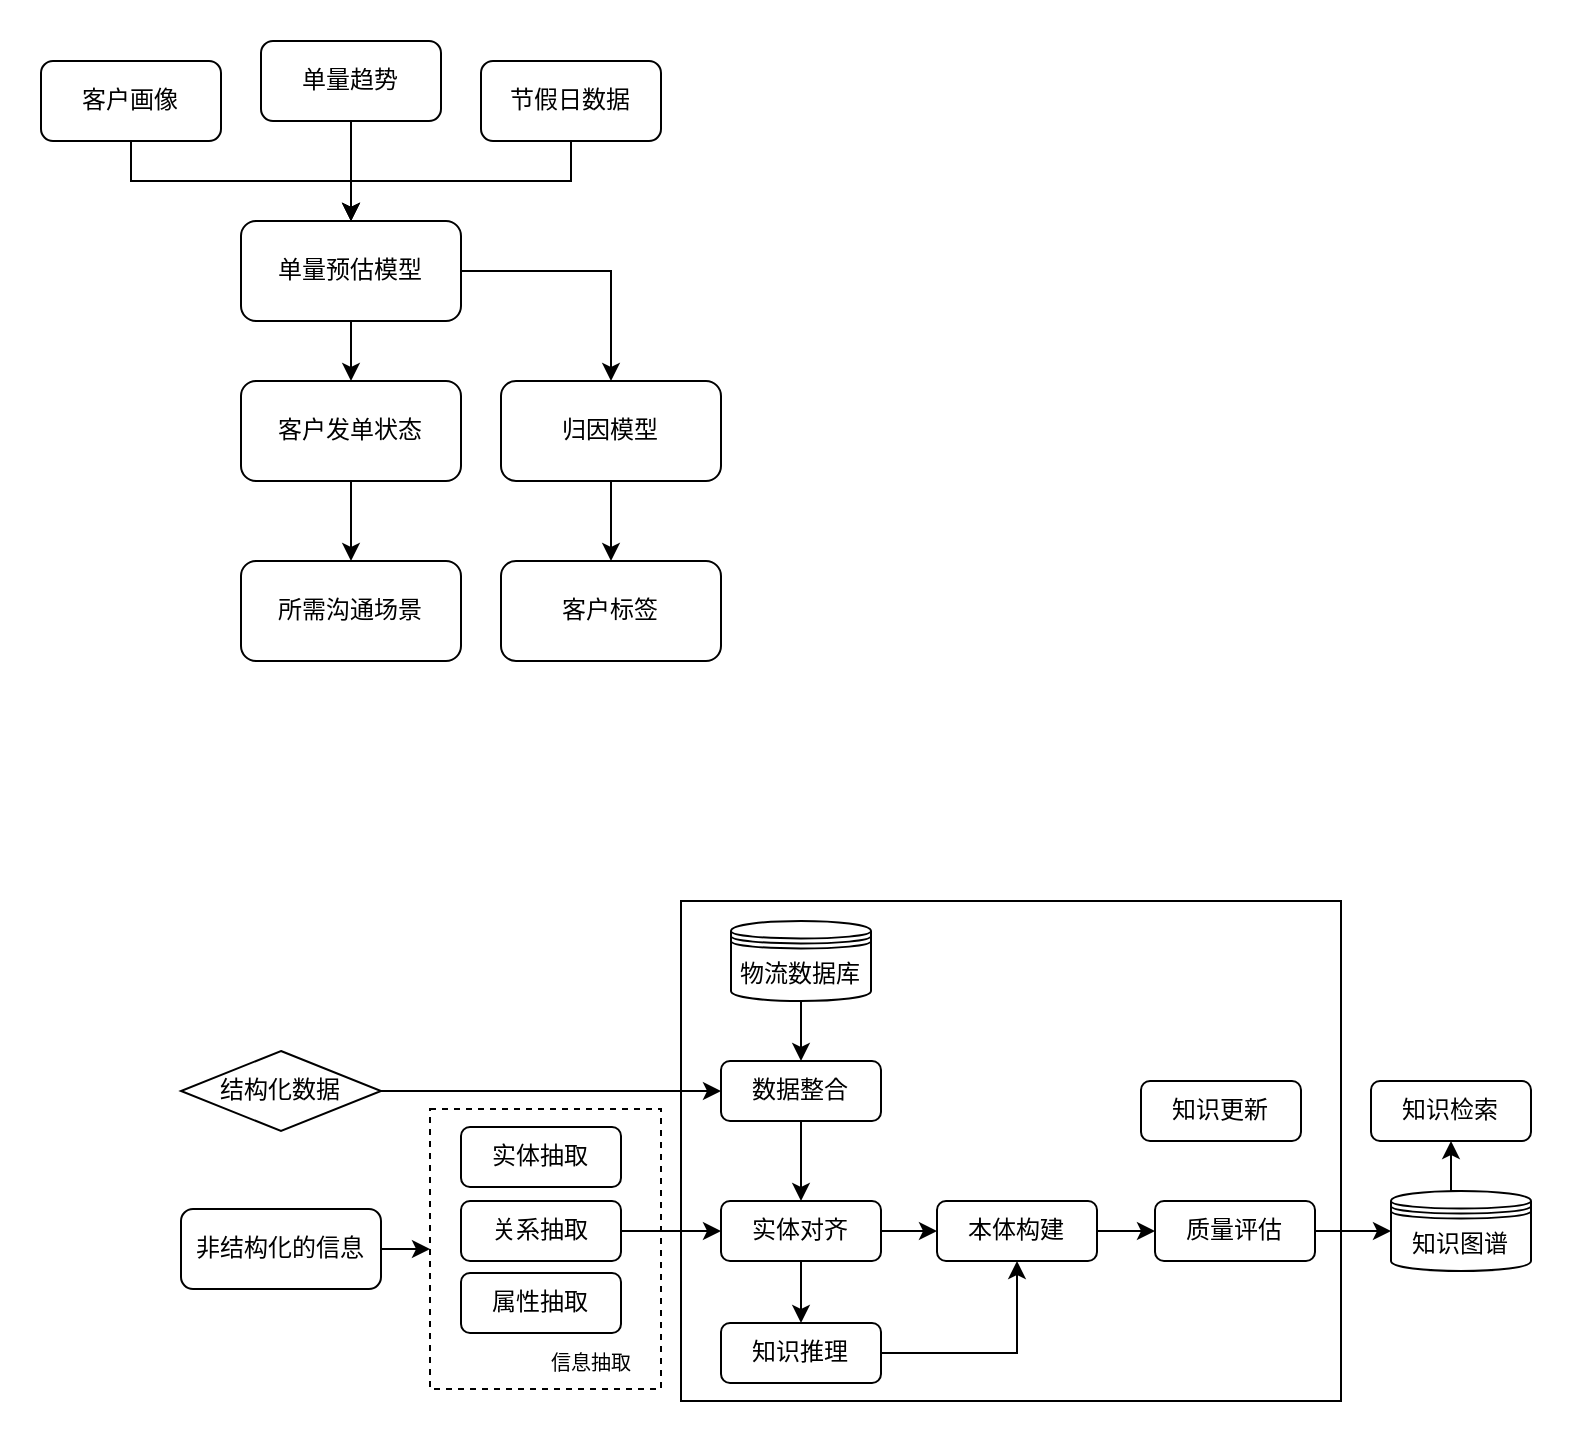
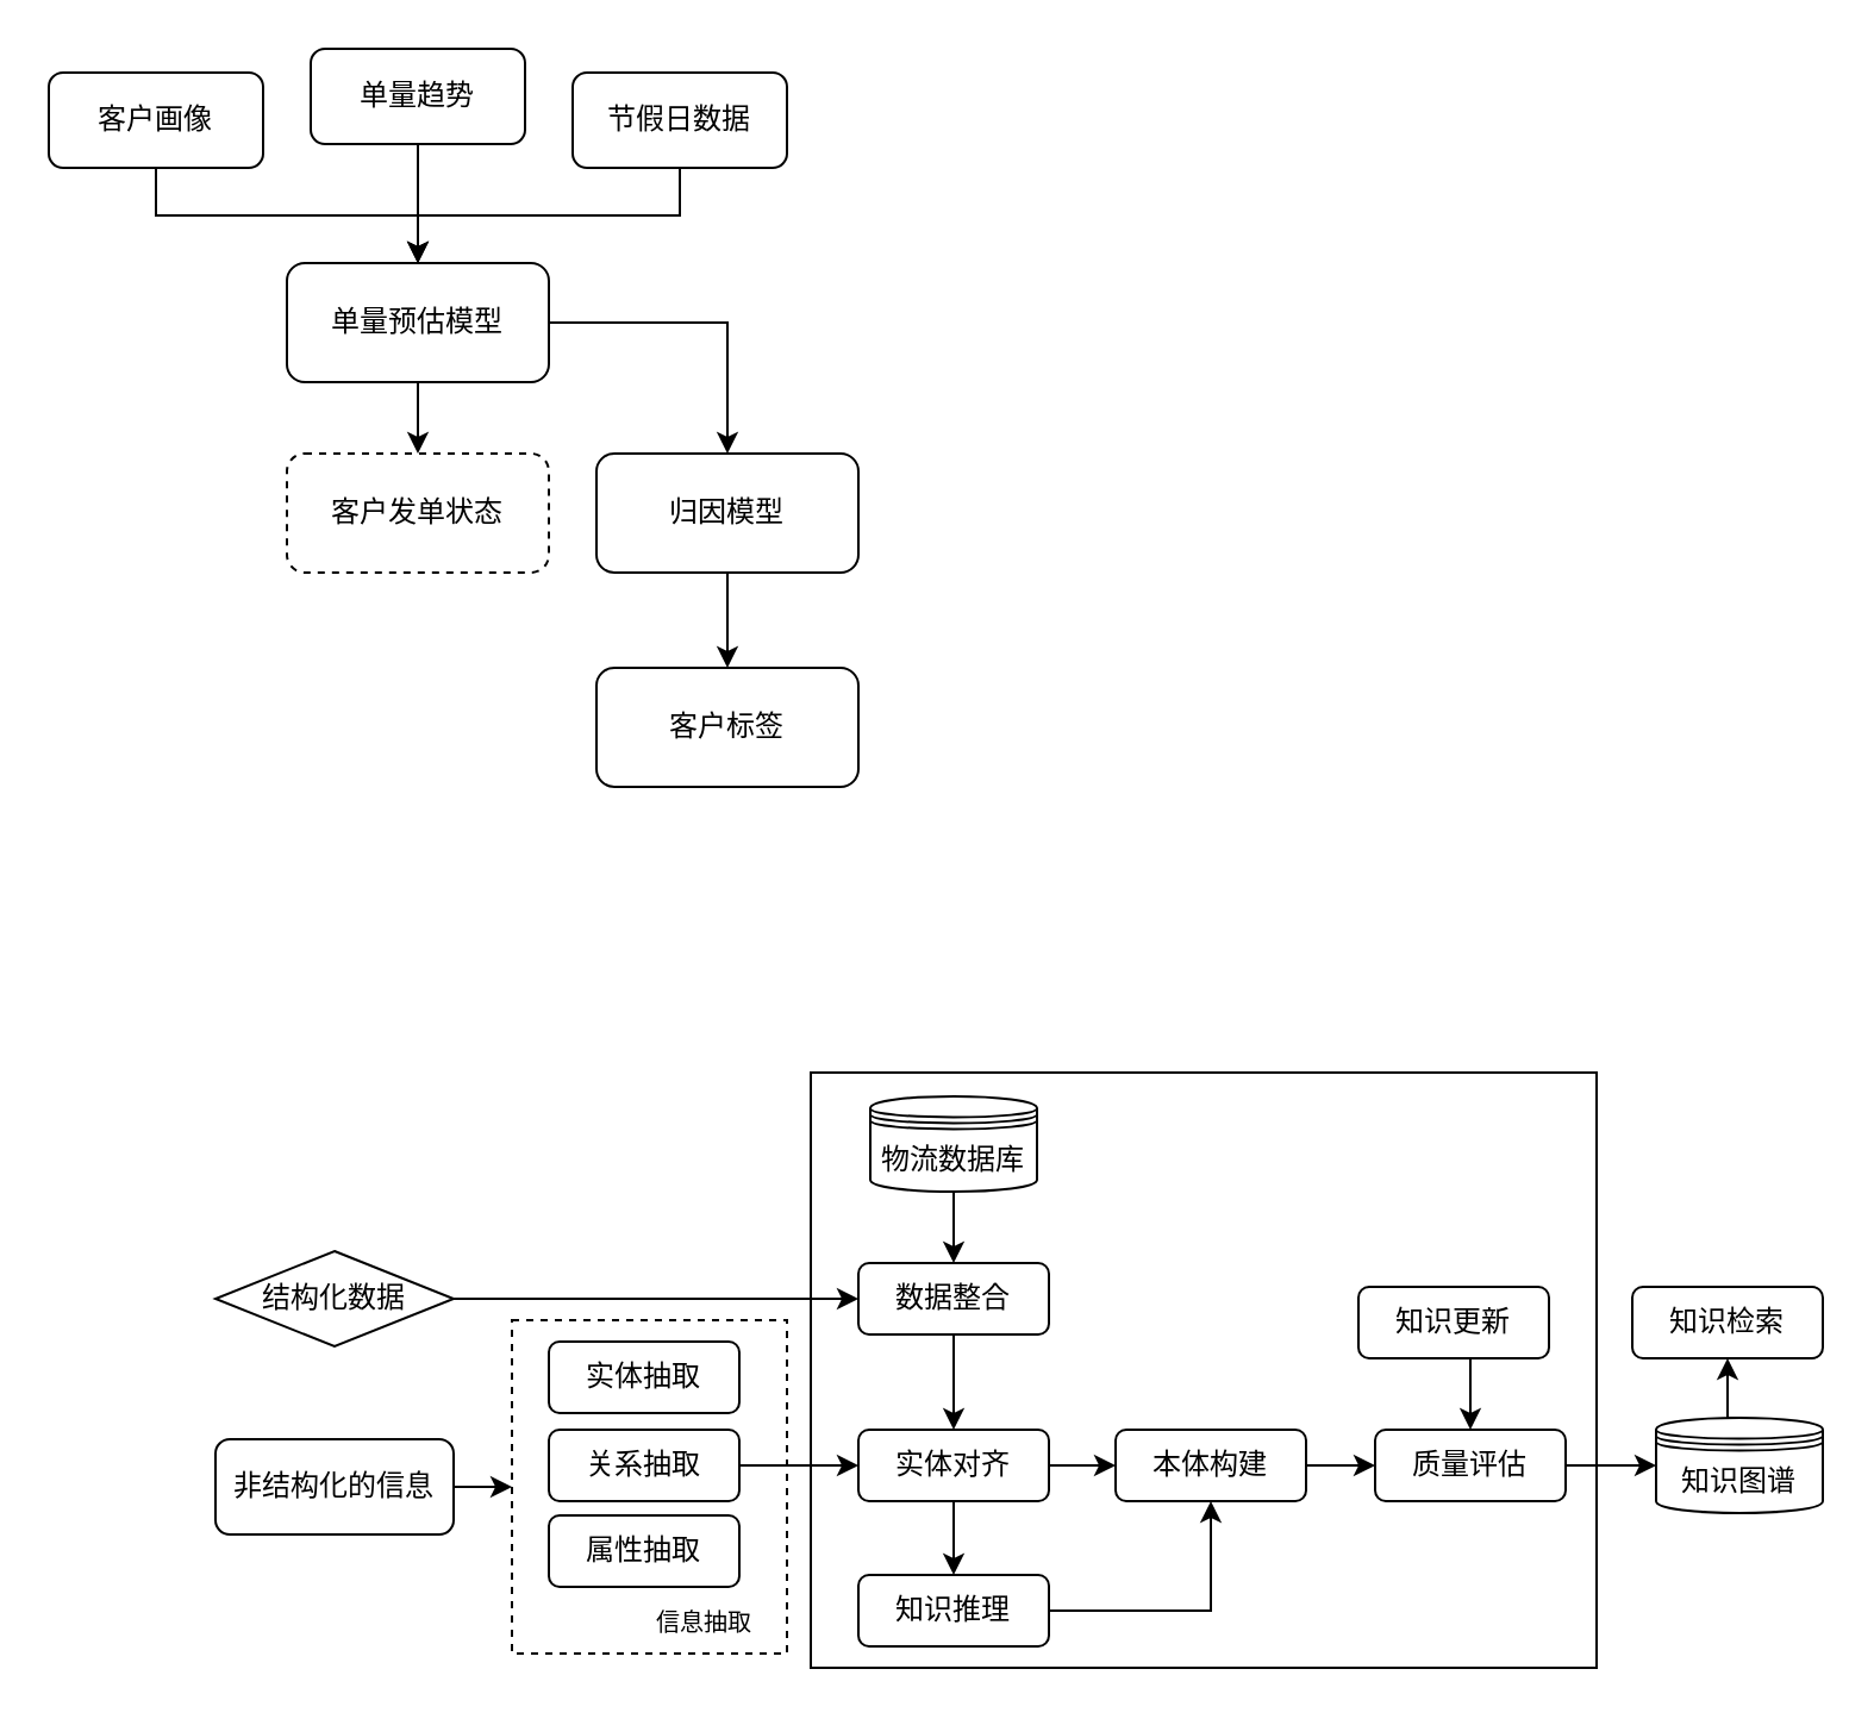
  <mxCell id="0" />
  <mxCell id="1" parent="0" />
  <mxCell id="2" value="" style="rounded=0;whiteSpace=wrap;html=1;fillColor=none;" vertex="1" parent="1"><mxGeometry x="340" y="450" width="330" height="250" as="geometry" /></mxCell>
  <mxCell id="3" value="" style="rounded=0;whiteSpace=wrap;html=1;fillColor=none;dashed=1;" vertex="1" parent="1"><mxGeometry x="214.5" y="554" width="115.5" height="140" as="geometry" /></mxCell>
  <mxCell id="4" style="edgeStyle=orthogonalEdgeStyle;rounded=0;orthogonalLoop=1;jettySize=auto;html=1;entryX=0.5;entryY=0;entryDx=0;entryDy=0;exitX=0.5;exitY=1;exitDx=0;exitDy=0;" edge="1" parent="1" source="5" target="12"><mxGeometry relative="1" as="geometry" /></mxCell>
  <mxCell id="5" value="客户画像" style="rounded=1;whiteSpace=wrap;html=1;" vertex="1" parent="1"><mxGeometry x="20" y="30" width="90" height="40" as="geometry" /></mxCell>
  <mxCell id="6" style="edgeStyle=orthogonalEdgeStyle;rounded=0;orthogonalLoop=1;jettySize=auto;html=1;" edge="1" parent="1" source="7"><mxGeometry relative="1" as="geometry"><mxPoint x="175" y="110" as="targetPoint" /></mxGeometry></mxCell>
  <mxCell id="7" value="单量趋势" style="rounded=1;whiteSpace=wrap;html=1;" vertex="1" parent="1"><mxGeometry x="130" y="20" width="90" height="40" as="geometry" /></mxCell>
  <mxCell id="8" style="edgeStyle=orthogonalEdgeStyle;rounded=0;orthogonalLoop=1;jettySize=auto;html=1;entryX=0.5;entryY=0;entryDx=0;entryDy=0;exitX=0.5;exitY=1;exitDx=0;exitDy=0;" edge="1" parent="1" source="9" target="12"><mxGeometry relative="1" as="geometry" /></mxCell>
  <mxCell id="9" value="节假日数据" style="rounded=1;whiteSpace=wrap;html=1;" vertex="1" parent="1"><mxGeometry x="240" y="30" width="90" height="40" as="geometry" /></mxCell>
  <mxCell id="10" style="edgeStyle=orthogonalEdgeStyle;rounded=0;orthogonalLoop=1;jettySize=auto;html=1;entryX=0.5;entryY=0;entryDx=0;entryDy=0;exitX=1;exitY=0.5;exitDx=0;exitDy=0;" edge="1" parent="1" source="12" target="16"><mxGeometry relative="1" as="geometry" /></mxCell>
  <mxCell id="11" style="edgeStyle=orthogonalEdgeStyle;rounded=0;orthogonalLoop=1;jettySize=auto;html=1;entryX=0.5;entryY=0;entryDx=0;entryDy=0;" edge="1" parent="1" source="12" target="14"><mxGeometry relative="1" as="geometry" /></mxCell>
  <mxCell id="12" value="单量预估模型" style="rounded=1;whiteSpace=wrap;html=1;" vertex="1" parent="1"><mxGeometry x="120" y="110" width="110" height="50" as="geometry" /></mxCell>
- <mxCell id="13" style="edgeStyle=orthogonalEdgeStyle;rounded=0;orthogonalLoop=1;jettySize=auto;html=1;entryX=0.5;entryY=0;entryDx=0;entryDy=0;" edge="1" parent="1" source="14" target="18"><mxGeometry relative="1" as="geometry" /></mxCell>
- <mxCell id="14" value="客户发单状态&lt;br&gt;" style="rounded=1;whiteSpace=wrap;html=1;" vertex="1" parent="1"><mxGeometry x="120" y="190" width="110" height="50" as="geometry" /></mxCell>
+ <mxCell id="14" value="客户发单状态&lt;br&gt;" style="rounded=1;whiteSpace=wrap;html=1;dashed=1;" vertex="1" parent="1"><mxGeometry x="120" y="190" width="110" height="50" as="geometry" /></mxCell>
  <mxCell id="15" value="" style="edgeStyle=orthogonalEdgeStyle;rounded=0;orthogonalLoop=1;jettySize=auto;html=1;" edge="1" parent="1" source="16" target="17"><mxGeometry relative="1" as="geometry" /></mxCell>
  <mxCell id="16" value="归因模型" style="rounded=1;whiteSpace=wrap;html=1;" vertex="1" parent="1"><mxGeometry x="250" y="190" width="110" height="50" as="geometry" /></mxCell>
  <mxCell id="17" value="客户标签" style="rounded=1;whiteSpace=wrap;html=1;" vertex="1" parent="1"><mxGeometry x="250" y="280" width="110" height="50" as="geometry" /></mxCell>
- <mxCell id="18" value="所需沟通场景" style="rounded=1;whiteSpace=wrap;html=1;" vertex="1" parent="1"><mxGeometry x="120" y="280" width="110" height="50" as="geometry" /></mxCell>
  <mxCell id="19" style="edgeStyle=orthogonalEdgeStyle;rounded=0;orthogonalLoop=1;jettySize=auto;html=1;entryX=0;entryY=0.5;entryDx=0;entryDy=0;" edge="1" parent="1" source="20" target="30"><mxGeometry relative="1" as="geometry" /></mxCell>
  <mxCell id="20" value="结构化数据" style="rhombus;whiteSpace=wrap;html=1;" vertex="1" parent="1"><mxGeometry x="90" y="525" width="100" height="40" as="geometry" /></mxCell>
  <mxCell id="21" style="edgeStyle=orthogonalEdgeStyle;rounded=0;orthogonalLoop=1;jettySize=auto;html=1;exitX=1;exitY=0.5;exitDx=0;exitDy=0;entryX=0;entryY=0.5;entryDx=0;entryDy=0;" edge="1" parent="1" source="22" target="3"><mxGeometry relative="1" as="geometry" /></mxCell>
  <mxCell id="22" value="非结构化的信息" style="rounded=1;whiteSpace=wrap;html=1;" vertex="1" parent="1"><mxGeometry x="90" y="604" width="100" height="40" as="geometry" /></mxCell>
  <mxCell id="23" style="edgeStyle=orthogonalEdgeStyle;rounded=0;orthogonalLoop=1;jettySize=auto;html=1;exitX=1;exitY=0.5;exitDx=0;exitDy=0;entryX=0;entryY=0.5;entryDx=0;entryDy=0;" edge="1" parent="1" source="24" target="33"><mxGeometry relative="1" as="geometry" /></mxCell>
  <mxCell id="24" value="关系抽取" style="rounded=1;whiteSpace=wrap;html=1;" vertex="1" parent="1"><mxGeometry x="230" y="600" width="80" height="30" as="geometry" /></mxCell>
  <mxCell id="25" value="属性抽取" style="rounded=1;whiteSpace=wrap;html=1;" vertex="1" parent="1"><mxGeometry x="230" y="636" width="80" height="30" as="geometry" /></mxCell>
  <mxCell id="26" value="实体抽取" style="rounded=1;whiteSpace=wrap;html=1;" vertex="1" parent="1"><mxGeometry x="230" y="563" width="80" height="30" as="geometry" /></mxCell>
  <mxCell id="27" style="edgeStyle=orthogonalEdgeStyle;rounded=0;orthogonalLoop=1;jettySize=auto;html=1;exitX=0.5;exitY=1;exitDx=0;exitDy=0;entryX=0.5;entryY=0;entryDx=0;entryDy=0;" edge="1" parent="1" source="28" target="30"><mxGeometry relative="1" as="geometry" /></mxCell>
  <mxCell id="28" value="物流数据库" style="shape=datastore;whiteSpace=wrap;html=1;" vertex="1" parent="1"><mxGeometry x="365" y="460" width="70" height="40" as="geometry" /></mxCell>
  <mxCell id="29" style="edgeStyle=orthogonalEdgeStyle;rounded=0;orthogonalLoop=1;jettySize=auto;html=1;exitX=0.5;exitY=1;exitDx=0;exitDy=0;entryX=0.5;entryY=0;entryDx=0;entryDy=0;" edge="1" parent="1" source="30" target="33"><mxGeometry relative="1" as="geometry" /></mxCell>
  <mxCell id="30" value="数据整合" style="rounded=1;whiteSpace=wrap;html=1;" vertex="1" parent="1"><mxGeometry x="360" y="530" width="80" height="30" as="geometry" /></mxCell>
  <mxCell id="31" style="edgeStyle=orthogonalEdgeStyle;rounded=0;orthogonalLoop=1;jettySize=auto;html=1;exitX=1;exitY=0.5;exitDx=0;exitDy=0;entryX=0;entryY=0.5;entryDx=0;entryDy=0;" edge="1" parent="1" source="33" target="37"><mxGeometry relative="1" as="geometry" /></mxCell>
  <mxCell id="32" style="edgeStyle=orthogonalEdgeStyle;rounded=0;orthogonalLoop=1;jettySize=auto;html=1;exitX=0.5;exitY=1;exitDx=0;exitDy=0;entryX=0.5;entryY=0;entryDx=0;entryDy=0;" edge="1" parent="1" source="33" target="35"><mxGeometry relative="1" as="geometry" /></mxCell>
  <mxCell id="33" value="实体对齐" style="rounded=1;whiteSpace=wrap;html=1;" vertex="1" parent="1"><mxGeometry x="360" y="600" width="80" height="30" as="geometry" /></mxCell>
  <mxCell id="34" style="edgeStyle=orthogonalEdgeStyle;rounded=0;orthogonalLoop=1;jettySize=auto;html=1;exitX=1;exitY=0.5;exitDx=0;exitDy=0;entryX=0.5;entryY=1;entryDx=0;entryDy=0;" edge="1" parent="1" source="35" target="37"><mxGeometry relative="1" as="geometry" /></mxCell>
  <mxCell id="35" value="知识推理" style="rounded=1;whiteSpace=wrap;html=1;" vertex="1" parent="1"><mxGeometry x="360" y="661" width="80" height="30" as="geometry" /></mxCell>
  <mxCell id="36" style="edgeStyle=orthogonalEdgeStyle;rounded=0;orthogonalLoop=1;jettySize=auto;html=1;exitX=1;exitY=0.5;exitDx=0;exitDy=0;entryX=0;entryY=0.5;entryDx=0;entryDy=0;" edge="1" parent="1" source="37" target="39"><mxGeometry relative="1" as="geometry" /></mxCell>
  <mxCell id="37" value="本体构建" style="rounded=1;whiteSpace=wrap;html=1;" vertex="1" parent="1"><mxGeometry x="468" y="600" width="80" height="30" as="geometry" /></mxCell>
  <mxCell id="38" style="edgeStyle=orthogonalEdgeStyle;rounded=0;orthogonalLoop=1;jettySize=auto;html=1;exitX=1;exitY=0.5;exitDx=0;exitDy=0;entryX=0;entryY=0.5;entryDx=0;entryDy=0;" edge="1" parent="1" source="39" target="43"><mxGeometry relative="1" as="geometry" /></mxCell>
  <mxCell id="39" value="质量评估" style="rounded=1;whiteSpace=wrap;html=1;" vertex="1" parent="1"><mxGeometry x="577" y="600" width="80" height="30" as="geometry" /></mxCell>
+ <mxCell id="40" style="edgeStyle=orthogonalEdgeStyle;rounded=0;orthogonalLoop=1;jettySize=auto;html=1;exitX=0.5;exitY=1;exitDx=0;exitDy=0;entryX=0.5;entryY=0;entryDx=0;entryDy=0;" edge="1" parent="1" source="41" target="39"><mxGeometry relative="1" as="geometry" /></mxCell>
  <mxCell id="41" value="知识更新" style="rounded=1;whiteSpace=wrap;html=1;" vertex="1" parent="1"><mxGeometry x="570" y="540" width="80" height="30" as="geometry" /></mxCell>
  <mxCell id="42" style="edgeStyle=orthogonalEdgeStyle;rounded=0;orthogonalLoop=1;jettySize=auto;html=1;exitX=0.5;exitY=0;exitDx=0;exitDy=0;entryX=0.5;entryY=1;entryDx=0;entryDy=0;" edge="1" parent="1" source="43" target="44"><mxGeometry relative="1" as="geometry" /></mxCell>
  <mxCell id="43" value="知识图谱" style="shape=datastore;whiteSpace=wrap;html=1;" vertex="1" parent="1"><mxGeometry x="695" y="595" width="70" height="40" as="geometry" /></mxCell>
  <mxCell id="44" value="知识检索" style="rounded=1;whiteSpace=wrap;html=1;" vertex="1" parent="1"><mxGeometry x="685" y="540" width="80" height="30" as="geometry" /></mxCell>
  <mxCell id="45" value="&lt;font style=&quot;font-size: 10px;&quot;&gt;信息抽取&lt;/font&gt;" style="text;html=1;align=center;verticalAlign=middle;resizable=0;points=[];autosize=1;strokeColor=none;fillColor=none;" vertex="1" parent="1"><mxGeometry x="260" y="666" width="70" height="30" as="geometry" /></mxCell>
